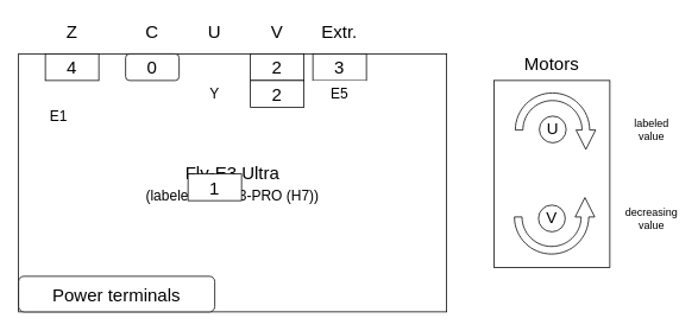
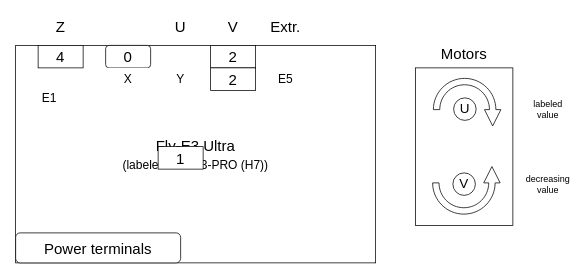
  <mxCell id="0" />
  <mxCell id="1" parent="0" />
  <mxCell id="2" value="&lt;font&gt;Fly-E3 Ultra&lt;/font&gt;&lt;div&gt;&lt;font style=&quot;font-size: 16px;&quot;&gt;(labeled FLY E3-PRO (H7))&lt;/font&gt;&lt;/div&gt;" style="rounded=0;whiteSpace=wrap;html=1;fontSize=20;" vertex="1" parent="1"><mxGeometry x="20" y="60" width="480" height="290" as="geometry" /></mxCell>
  <mxCell id="3" value="Power terminals" style="whiteSpace=wrap;html=1;fontSize=20;rounded=1;" vertex="1" parent="1"><mxGeometry x="20" y="310" width="220" height="40" as="geometry" /></mxCell>
  <mxCell id="4" value="4" style="rounded=0;whiteSpace=wrap;html=1;fontSize=20;" vertex="1" parent="1"><mxGeometry x="50" y="60" width="60" height="30" as="geometry" /></mxCell>
  <mxCell id="5" value="0" style="whiteSpace=wrap;html=1;fontSize=20;rounded=1;" vertex="1" parent="1"><mxGeometry x="140" y="60" width="60" height="30" as="geometry" /></mxCell>
  <mxCell id="6" value="1" style="rounded=0;whiteSpace=wrap;html=1;fontSize=20;" vertex="1" parent="1"><mxGeometry x="210" y="195" width="60" height="30" as="geometry" /></mxCell>
  <mxCell id="7" value="2" style="rounded=0;whiteSpace=wrap;html=1;fontSize=20;" vertex="1" parent="1"><mxGeometry x="280" y="60" width="60" height="30" as="geometry" /></mxCell>
- <mxCell id="8" value="3" style="rounded=0;whiteSpace=wrap;html=1;fontSize=20;" vertex="1" parent="1"><mxGeometry x="350" y="60" width="60" height="30" as="geometry" /></mxCell>
  <mxCell id="9" value="2" style="rounded=0;whiteSpace=wrap;html=1;fontSize=20;" vertex="1" parent="1"><mxGeometry x="280" y="90" width="60" height="30" as="geometry" /></mxCell>
  <mxCell id="10" value="E1" style="rounded=0;whiteSpace=wrap;html=1;strokeColor=none;fontSize=16;" vertex="1" parent="1"><mxGeometry x="35" y="115" width="60" height="30" as="geometry" /></mxCell>
  <mxCell id="11" value="Y" style="rounded=0;whiteSpace=wrap;html=1;strokeColor=none;fontSize=16;" vertex="1" parent="1"><mxGeometry x="210" y="90" width="60" height="30" as="geometry" /></mxCell>
+ <mxCell id="12" value="X" style="rounded=0;whiteSpace=wrap;html=1;strokeColor=none;fontSize=16;" vertex="1" parent="1"><mxGeometry x="140" y="90" width="60" height="30" as="geometry" /></mxCell>
  <mxCell id="13" value="E5" style="rounded=0;whiteSpace=wrap;html=1;strokeColor=none;fontSize=16;" vertex="1" parent="1"><mxGeometry x="350" y="90" width="60" height="30" as="geometry" /></mxCell>
  <mxCell id="14" value="Z" style="rounded=0;whiteSpace=wrap;html=1;strokeColor=none;fontSize=20;" vertex="1" parent="1"><mxGeometry x="50" y="20" width="60" height="30" as="geometry" /></mxCell>
- <mxCell id="15" value="C" style="rounded=0;whiteSpace=wrap;html=1;strokeColor=none;fontSize=20;" vertex="1" parent="1"><mxGeometry x="140" y="20" width="60" height="30" as="geometry" /></mxCell>
  <mxCell id="16" value="U" style="rounded=0;whiteSpace=wrap;html=1;strokeColor=none;fontSize=20;" vertex="1" parent="1"><mxGeometry x="210" y="20" width="60" height="30" as="geometry" /></mxCell>
  <mxCell id="17" value="Extr." style="rounded=0;whiteSpace=wrap;html=1;strokeColor=none;fontSize=20;" vertex="1" parent="1"><mxGeometry x="350" y="20" width="60" height="30" as="geometry" /></mxCell>
  <mxCell id="18" value="V" style="rounded=0;whiteSpace=wrap;html=1;strokeColor=none;fontSize=20;" vertex="1" parent="1"><mxGeometry x="280" y="20" width="60" height="30" as="geometry" /></mxCell>
  <mxCell id="19" value="" style="rounded=0;whiteSpace=wrap;html=1;" vertex="1" parent="1"><mxGeometry x="553" y="90" width="130" height="210" as="geometry" /></mxCell>
  <mxCell id="20" value="U" style="ellipse;whiteSpace=wrap;html=1;aspect=fixed;fontSize=18;" vertex="1" parent="1"><mxGeometry x="604" y="130" width="30" height="30" as="geometry" /></mxCell>
  <mxCell id="21" value="V" style="ellipse;whiteSpace=wrap;html=1;aspect=fixed;fontSize=18;" vertex="1" parent="1"><mxGeometry x="603" y="230" width="30" height="30" as="geometry" /></mxCell>
  <mxCell id="22" value="Motors" style="text;html=1;align=center;verticalAlign=middle;whiteSpace=wrap;rounded=0;fontSize=20;" vertex="1" parent="1"><mxGeometry x="553" y="55" width="130" height="30" as="geometry" /></mxCell>
  <mxCell id="23" value="" style="html=1;shadow=0;dashed=0;align=center;verticalAlign=middle;shape=mxgraph.arrows2.uTurnArrow;dy=4.26;arrowHead=21.87;dx2=21.77;direction=north;flipH=1;" vertex="1" parent="1"><mxGeometry x="576" y="245" width="90" height="40" as="geometry" /></mxCell>
  <mxCell id="24" value="" style="html=1;shadow=0;dashed=0;align=center;verticalAlign=middle;shape=mxgraph.arrows2.uTurnArrow;dy=4.26;arrowHead=21.87;dx2=21.77;direction=south;flipH=0;" vertex="1" parent="1"><mxGeometry x="577" y="104" width="90" height="40" as="geometry" /></mxCell>
  <mxCell id="25" value="labeled&lt;div&gt;value&lt;/div&gt;" style="text;html=1;align=center;verticalAlign=middle;whiteSpace=wrap;rounded=0;" vertex="1" parent="1"><mxGeometry x="700" y="130" width="60" height="30" as="geometry" /></mxCell>
  <mxCell id="26" value="decreasing&lt;div&gt;value&lt;/div&gt;" style="text;html=1;align=center;verticalAlign=middle;whiteSpace=wrap;rounded=0;" vertex="1" parent="1"><mxGeometry x="700" y="230" width="60" height="30" as="geometry" /></mxCell>
